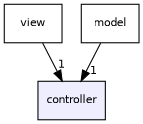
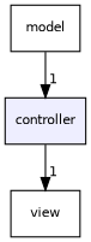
  digraph {
    compound=true
    node [fontname=Helvetica fontsize=10 shape=box]
    edge [headlabel=1 labeldistance=1.5 labelfontname=Helvetica labelfontsize=10]
    n1 [fillcolor="#eeeeff" label=controller pencolor=black style=filled]
    n2 [label=view]
    n3 [label=model]
-   n2 -> n1
+   n1 -> n2
    n3 -> n1
  }
